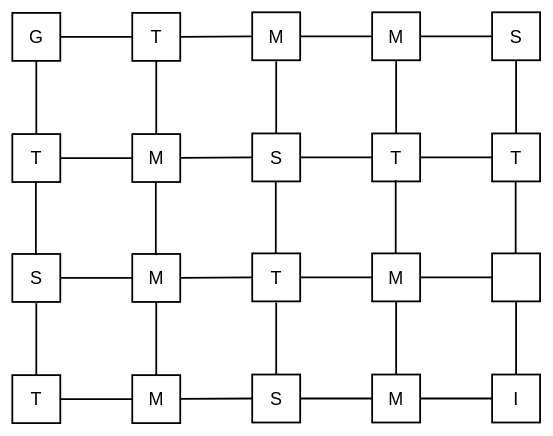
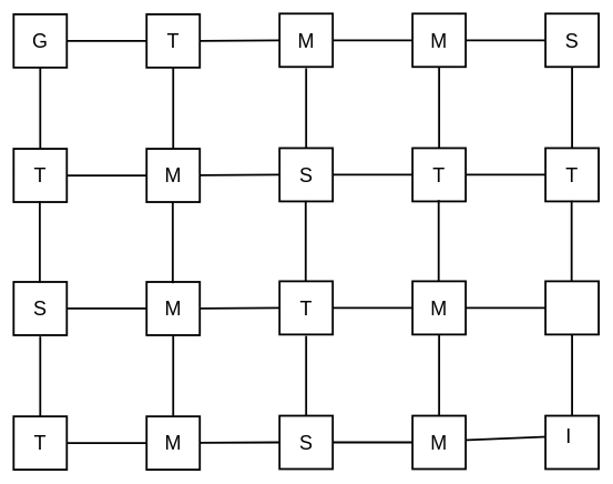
  <mxCell id="0" />
  <mxCell id="1" parent="0" />
  <mxCell id="2" style="edgeStyle=none;rounded=0;orthogonalLoop=1;jettySize=auto;html=1;entryX=0;entryY=0.5;entryDx=0;entryDy=0;fontSize=30;endArrow=blockThin;endFill=1;strokeColor=default;strokeWidth=3;" edge="1" parent="1" source="15" target="9"><mxGeometry relative="1" as="geometry" /></mxCell>
  <mxCell id="3" style="edgeStyle=none;rounded=0;orthogonalLoop=1;jettySize=auto;html=1;entryX=0;entryY=0.5;entryDx=0;entryDy=0;fontSize=30;endArrow=blockThin;endFill=1;strokeColor=default;strokeWidth=3;" edge="1" parent="1" source="6" target="13"><mxGeometry relative="1" as="geometry" /></mxCell>
  <mxCell id="4" style="edgeStyle=none;rounded=0;orthogonalLoop=1;jettySize=auto;html=1;entryX=0;entryY=0.5;entryDx=0;entryDy=0;fontSize=30;endArrow=blockThin;endFill=1;strokeColor=default;strokeWidth=3;" edge="1" parent="1" source="5" target="14"><mxGeometry relative="1" as="geometry" /></mxCell>
  <mxCell id="5" value="" style="whiteSpace=wrap;html=1;aspect=fixed;strokeWidth=3;" vertex="1" parent="1"><mxGeometry x="620" y="20" width="80" height="80" as="geometry" /></mxCell>
  <mxCell id="6" value="" style="whiteSpace=wrap;html=1;aspect=fixed;strokeWidth=3;" vertex="1" parent="1"><mxGeometry x="820" y="20" width="80" height="80" as="geometry" /></mxCell>
  <mxCell id="7" value="" style="whiteSpace=wrap;html=1;aspect=fixed;strokeWidth=3;" vertex="1" parent="1"><mxGeometry x="420" y="20" width="80" height="80" as="geometry" /></mxCell>
  <mxCell id="8" style="edgeStyle=none;rounded=0;orthogonalLoop=1;jettySize=auto;html=1;fontSize=30;endArrow=blockThin;endFill=1;strokeColor=default;strokeWidth=3;startSize=9;entryX=0;entryY=0.5;entryDx=0;entryDy=0;" edge="1" parent="1" source="9" target="11"><mxGeometry relative="1" as="geometry"><mxPoint x="410" y="262" as="targetPoint" /></mxGeometry></mxCell>
  <mxCell id="9" value="" style="whiteSpace=wrap;html=1;aspect=fixed;strokeWidth=3;" vertex="1" parent="1"><mxGeometry x="620" y="222" width="80" height="80" as="geometry" /></mxCell>
  <mxCell id="10" value="" style="whiteSpace=wrap;html=1;aspect=fixed;strokeWidth=3;" vertex="1" parent="1"><mxGeometry x="820" y="222" width="80" height="80" as="geometry" /></mxCell>
  <mxCell id="11" value="" style="whiteSpace=wrap;html=1;aspect=fixed;strokeWidth=3;" vertex="1" parent="1"><mxGeometry x="420" y="222" width="80" height="80" as="geometry" /></mxCell>
  <mxCell id="12" value="&lt;font style=&quot;font-size: 30px&quot;&gt;S&lt;/font&gt;" style="text;html=1;strokeColor=none;fillColor=none;align=center;verticalAlign=middle;whiteSpace=wrap;rounded=0;strokeWidth=3;" vertex="1" parent="1"><mxGeometry x="830" y="45" width="60" height="30" as="geometry" /></mxCell>
  <mxCell id="13" value="&lt;font style=&quot;font-size: 30px&quot;&gt;M&lt;/font&gt;" style="text;html=1;strokeColor=none;fillColor=none;align=center;verticalAlign=middle;whiteSpace=wrap;rounded=0;strokeWidth=3;" vertex="1" parent="1"><mxGeometry x="630" y="45" width="60" height="30" as="geometry" /></mxCell>
  <mxCell id="14" value="&lt;font style=&quot;font-size: 30px&quot;&gt;M&lt;/font&gt;" style="text;html=1;strokeColor=none;fillColor=none;align=center;verticalAlign=middle;whiteSpace=wrap;rounded=0;strokeWidth=3;" vertex="1" parent="1"><mxGeometry x="430" y="45" width="60" height="30" as="geometry" /></mxCell>
  <mxCell id="15" value="&lt;font style=&quot;font-size: 30px&quot;&gt;T&lt;/font&gt;" style="text;html=1;strokeColor=none;fillColor=none;align=center;verticalAlign=middle;whiteSpace=wrap;rounded=0;strokeWidth=3;" vertex="1" parent="1"><mxGeometry x="830" y="247" width="60" height="30" as="geometry" /></mxCell>
  <mxCell id="16" value="" style="endArrow=none;html=1;rounded=0;fontSize=30;startSize=9;strokeColor=default;strokeWidth=3;exitX=0.5;exitY=0;exitDx=0;exitDy=0;" edge="1" parent="1" source="11"><mxGeometry width="50" height="50" relative="1" as="geometry"><mxPoint x="460" y="212" as="sourcePoint" /><mxPoint x="460" y="102" as="targetPoint" /></mxGeometry></mxCell>
  <mxCell id="17" value="" style="endArrow=none;html=1;rounded=0;fontSize=30;startSize=9;strokeColor=default;strokeWidth=3;entryX=0.5;entryY=1;entryDx=0;entryDy=0;exitX=0.5;exitY=0;exitDx=0;exitDy=0;" edge="1" parent="1" source="9" target="5"><mxGeometry width="50" height="50" relative="1" as="geometry"><mxPoint x="660" y="212" as="sourcePoint" /><mxPoint x="700" y="142" as="targetPoint" /></mxGeometry></mxCell>
  <mxCell id="18" value="" style="endArrow=none;html=1;rounded=0;fontSize=30;startSize=9;strokeColor=default;strokeWidth=3;entryX=0.5;entryY=1;entryDx=0;entryDy=0;exitX=0.5;exitY=0;exitDx=0;exitDy=0;" edge="1" parent="1" source="10" target="6"><mxGeometry width="50" height="50" relative="1" as="geometry"><mxPoint x="840" y="202" as="sourcePoint" /><mxPoint x="890" y="152" as="targetPoint" /></mxGeometry></mxCell>
  <mxCell id="19" style="endArrow=none;html=1;fontFamily=Helvetica;fontSize=30;fontColor=rgb(0, 0, 0);align=center;endFill=1;strokeColor=rgb(0, 0, 0);strokeWidth=3;" edge="1" parent="1" source="20" target="26"><mxGeometry relative="1" as="geometry" /></mxCell>
  <mxCell id="20" value="" style="whiteSpace=wrap;html=1;aspect=fixed;strokeWidth=3;" vertex="1" parent="1"><mxGeometry y="21" width="80" height="80" as="geometry" x="220" /></mxCell>
  <mxCell id="21" value="" style="whiteSpace=wrap;html=1;aspect=fixed;strokeWidth=3;" vertex="1" parent="1"><mxGeometry x="20" y="21" width="80" height="80" as="geometry" /></mxCell>
  <mxCell id="22" style="edgeStyle=none;rounded=0;orthogonalLoop=1;jettySize=auto;html=1;fontSize=30;endArrow=blockThin;endFill=1;strokeColor=default;strokeWidth=3;startSize=9;entryX=0;entryY=0.5;entryDx=0;entryDy=0;" edge="1" parent="1" source="23" target="24"><mxGeometry relative="1" as="geometry"><mxPoint x="10" y="263" as="targetPoint" /></mxGeometry></mxCell>
  <mxCell id="23" value="" style="whiteSpace=wrap;html=1;aspect=fixed;strokeWidth=3;" vertex="1" parent="1"><mxGeometry y="223" width="80" height="80" as="geometry" x="220" /></mxCell>
  <mxCell id="24" value="" style="whiteSpace=wrap;html=1;aspect=fixed;strokeWidth=3;" vertex="1" parent="1"><mxGeometry x="20" y="223" width="80" height="80" as="geometry" /></mxCell>
  <mxCell id="25" value="&lt;font style=&quot;font-size: 30px&quot;&gt;T&lt;/font&gt;" style="text;html=1;strokeColor=none;fillColor=none;align=center;verticalAlign=middle;whiteSpace=wrap;rounded=0;strokeWidth=3;" vertex="1" parent="1"><mxGeometry x="230" y="46" width="60" height="30" as="geometry" /></mxCell>
  <mxCell id="26" value="&lt;font style=&quot;font-size: 30px&quot;&gt;G&lt;/font&gt;" style="text;html=1;strokeColor=none;fillColor=none;align=center;verticalAlign=middle;whiteSpace=wrap;rounded=0;strokeWidth=3;" vertex="1" parent="1"><mxGeometry x="30" y="46" width="60" height="30" as="geometry" /></mxCell>
  <mxCell id="27" value="" style="endArrow=none;html=1;rounded=0;fontSize=30;startSize=9;strokeColor=default;strokeWidth=3;entryX=0.5;entryY=1;entryDx=0;entryDy=0;exitX=0.5;exitY=0;exitDx=0;exitDy=0;" edge="1" parent="1" source="23" target="20"><mxGeometry width="50" height="50" relative="1" as="geometry"><mxPoint x="260" y="213" as="sourcePoint" /><mxPoint x="300" y="143" as="targetPoint" /></mxGeometry></mxCell>
  <mxCell id="28" value="" style="endArrow=none;html=1;rounded=0;fontSize=30;startSize=9;strokeColor=default;strokeWidth=3;entryX=0;entryY=0.5;entryDx=0;entryDy=0;exitX=1;exitY=0.5;exitDx=0;exitDy=0;" edge="1" parent="1" source="20" target="7"><mxGeometry width="50" height="50" relative="1" as="geometry"><mxPoint x="350" y="112" as="sourcePoint" /><mxPoint x="400" y="62" as="targetPoint" /></mxGeometry></mxCell>
  <mxCell id="29" value="" style="endArrow=none;html=1;rounded=0;fontSize=30;startSize=9;strokeColor=default;strokeWidth=3;entryX=0;entryY=0.5;entryDx=0;entryDy=0;" edge="1" parent="1" source="23" target="11"><mxGeometry width="50" height="50" relative="1" as="geometry"><mxPoint x="300" y="313" as="sourcePoint" /><mxPoint x="410" y="263" as="targetPoint" /></mxGeometry></mxCell>
  <mxCell id="30" value="&lt;font style=&quot;font-size: 30px&quot;&gt;T&lt;/font&gt;" style="text;html=1;strokeColor=none;fillColor=none;align=center;verticalAlign=middle;whiteSpace=wrap;rounded=0;strokeWidth=3;" vertex="1" parent="1"><mxGeometry x="630" y="248" width="60" height="30" as="geometry" /></mxCell>
  <mxCell id="31" value="&lt;font style=&quot;font-size: 30px&quot;&gt;S&lt;/font&gt;" style="text;html=1;strokeColor=none;fillColor=none;align=center;verticalAlign=middle;whiteSpace=wrap;rounded=0;strokeWidth=3;" vertex="1" parent="1"><mxGeometry x="430" y="247" width="60" height="30" as="geometry" /></mxCell>
  <mxCell id="32" value="&lt;font style=&quot;font-size: 30px&quot;&gt;M&lt;/font&gt;" style="text;html=1;strokeColor=none;fillColor=none;align=center;verticalAlign=middle;whiteSpace=wrap;rounded=0;strokeWidth=3;" vertex="1" parent="1"><mxGeometry x="230" y="248" width="60" height="30" as="geometry" /></mxCell>
  <mxCell id="33" value="&lt;font style=&quot;font-size: 30px&quot;&gt;T&lt;/font&gt;" style="text;html=1;strokeColor=none;fillColor=none;align=center;verticalAlign=middle;whiteSpace=wrap;rounded=0;strokeWidth=3;" vertex="1" parent="1"><mxGeometry x="30" y="248" width="60" height="30" as="geometry" /></mxCell>
  <mxCell id="34" style="edgeStyle=none;rounded=0;orthogonalLoop=1;jettySize=auto;html=1;entryX=0;entryY=0.5;entryDx=0;entryDy=0;fontSize=30;endArrow=blockThin;endFill=1;strokeColor=default;strokeWidth=3;" edge="1" parent="1" source="46" target="41"><mxGeometry relative="1" as="geometry" /></mxCell>
  <mxCell id="35" style="edgeStyle=none;rounded=0;orthogonalLoop=1;jettySize=auto;html=1;entryX=0;entryY=0.5;entryDx=0;entryDy=0;fontSize=30;endArrow=blockThin;endFill=1;strokeColor=default;strokeWidth=3;" edge="1" parent="1" source="38" target="44"><mxGeometry relative="1" as="geometry" /></mxCell>
  <mxCell id="36" style="edgeStyle=none;rounded=0;orthogonalLoop=1;jettySize=auto;html=1;entryX=0;entryY=0.5;entryDx=0;entryDy=0;fontSize=30;endArrow=blockThin;endFill=1;strokeColor=default;strokeWidth=3;" edge="1" parent="1" source="37" target="45"><mxGeometry relative="1" as="geometry" /></mxCell>
  <mxCell id="37" value="" style="whiteSpace=wrap;html=1;aspect=fixed;strokeWidth=3;" vertex="1" parent="1"><mxGeometry x="620" y="422" width="80" height="80" as="geometry" /></mxCell>
  <mxCell id="38" value="" style="whiteSpace=wrap;html=1;aspect=fixed;strokeWidth=3;" vertex="1" parent="1"><mxGeometry x="820" y="422" width="80" height="80" as="geometry" /></mxCell>
  <mxCell id="39" value="" style="whiteSpace=wrap;html=1;aspect=fixed;strokeWidth=3;" vertex="1" parent="1"><mxGeometry x="420" y="422" width="80" height="80" as="geometry" /></mxCell>
  <mxCell id="40" style="edgeStyle=none;rounded=0;orthogonalLoop=1;jettySize=auto;html=1;fontSize=30;endArrow=blockThin;endFill=1;strokeColor=default;strokeWidth=3;startSize=9;entryX=0;entryY=0.5;entryDx=0;entryDy=0;" edge="1" parent="1" source="41" target="43"><mxGeometry relative="1" as="geometry"><mxPoint x="410" y="664" as="targetPoint" /></mxGeometry></mxCell>
  <mxCell id="41" value="" style="whiteSpace=wrap;html=1;aspect=fixed;strokeWidth=3;" vertex="1" parent="1"><mxGeometry x="620" y="624" width="80" height="80" as="geometry" /></mxCell>
  <mxCell id="42" value="" style="whiteSpace=wrap;html=1;aspect=fixed;strokeWidth=3;" vertex="1" parent="1"><mxGeometry x="820" y="624" width="80" height="80" as="geometry" /></mxCell>
  <mxCell id="43" value="" style="whiteSpace=wrap;html=1;aspect=fixed;strokeWidth=3;" vertex="1" parent="1"><mxGeometry x="420" y="624" width="80" height="80" as="geometry" /></mxCell>
  <mxCell id="44" value="&lt;font style=&quot;font-size: 30px&quot;&gt;M&lt;/font&gt;" style="text;html=1;strokeColor=none;fillColor=none;align=center;verticalAlign=middle;whiteSpace=wrap;rounded=0;strokeWidth=3;" vertex="1" parent="1"><mxGeometry x="630" y="447" width="60" height="30" as="geometry" /></mxCell>
  <mxCell id="45" value="&lt;font style=&quot;font-size: 30px&quot;&gt;T&lt;/font&gt;" style="text;html=1;strokeColor=none;fillColor=none;align=center;verticalAlign=middle;whiteSpace=wrap;rounded=0;strokeWidth=3;" vertex="1" parent="1"><mxGeometry x="430" y="447" width="60" height="30" as="geometry" /></mxCell>
- <mxCell id="46" value="&lt;font style=&quot;font-size: 30px&quot;&gt;I&lt;/font&gt;" style="text;html=1;strokeColor=none;fillColor=none;align=center;verticalAlign=middle;whiteSpace=wrap;rounded=0;strokeWidth=3;" vertex="1" parent="1"><mxGeometry x="830" y="649" width="60" height="30" as="geometry" /></mxCell>
+ <mxCell id="46" value="&lt;font style=&quot;font-size: 30px&quot;&gt;I&lt;/font&gt;" style="text;html=1;strokeColor=none;fillColor=none;align=center;verticalAlign=middle;whiteSpace=wrap;rounded=0;strokeWidth=3;" vertex="1" parent="1"><mxGeometry x="825" y="639" width="60" height="30" as="geometry" /></mxCell>
  <mxCell id="47" value="" style="endArrow=none;html=1;rounded=0;fontSize=30;startSize=9;strokeColor=default;strokeWidth=3;exitX=0.5;exitY=0;exitDx=0;exitDy=0;" edge="1" parent="1" source="43"><mxGeometry width="50" height="50" relative="1" as="geometry"><mxPoint x="460" y="614" as="sourcePoint" /><mxPoint x="460" y="504" as="targetPoint" /></mxGeometry></mxCell>
  <mxCell id="48" value="" style="endArrow=none;html=1;rounded=0;fontSize=30;startSize=9;strokeColor=default;strokeWidth=3;entryX=0.5;entryY=1;entryDx=0;entryDy=0;exitX=0.5;exitY=0;exitDx=0;exitDy=0;" edge="1" parent="1" source="41" target="37"><mxGeometry width="50" height="50" relative="1" as="geometry"><mxPoint x="660" y="614" as="sourcePoint" /><mxPoint x="700" y="544" as="targetPoint" /></mxGeometry></mxCell>
  <mxCell id="49" value="" style="endArrow=none;html=1;rounded=0;fontSize=30;startSize=9;strokeColor=default;strokeWidth=3;entryX=0.5;entryY=1;entryDx=0;entryDy=0;exitX=0.5;exitY=0;exitDx=0;exitDy=0;" edge="1" parent="1" source="42" target="38"><mxGeometry width="50" height="50" relative="1" as="geometry"><mxPoint x="840" y="604" as="sourcePoint" /><mxPoint x="890" y="554" as="targetPoint" /></mxGeometry></mxCell>
  <mxCell id="50" style="endArrow=none;html=1;fontFamily=Helvetica;fontSize=30;fontColor=rgb(0, 0, 0);align=center;endFill=1;strokeColor=rgb(0, 0, 0);strokeWidth=3;" edge="1" parent="1" source="51" target="57"><mxGeometry relative="1" as="geometry" /></mxCell>
  <mxCell id="51" value="" style="whiteSpace=wrap;html=1;aspect=fixed;strokeWidth=3;" vertex="1" parent="1"><mxGeometry y="423" width="80" height="80" as="geometry" x="220" /></mxCell>
  <mxCell id="52" value="" style="whiteSpace=wrap;html=1;aspect=fixed;strokeWidth=3;" vertex="1" parent="1"><mxGeometry x="20" y="423" width="80" height="80" as="geometry" /></mxCell>
  <mxCell id="53" style="edgeStyle=none;rounded=0;orthogonalLoop=1;jettySize=auto;html=1;fontSize=30;endArrow=blockThin;endFill=1;strokeColor=default;strokeWidth=3;startSize=9;entryX=0;entryY=0.5;entryDx=0;entryDy=0;" edge="1" parent="1" source="54" target="55"><mxGeometry relative="1" as="geometry"><mxPoint x="10" y="665" as="targetPoint" /></mxGeometry></mxCell>
  <mxCell id="54" value="" style="whiteSpace=wrap;html=1;aspect=fixed;strokeWidth=3;" vertex="1" parent="1"><mxGeometry y="625" width="80" height="80" as="geometry" x="220" /></mxCell>
  <mxCell id="55" value="" style="whiteSpace=wrap;html=1;aspect=fixed;strokeWidth=3;" vertex="1" parent="1"><mxGeometry x="20" y="625" width="80" height="80" as="geometry" /></mxCell>
  <mxCell id="56" value="&lt;font style=&quot;font-size: 30px&quot;&gt;M&lt;/font&gt;" style="text;html=1;strokeColor=none;fillColor=none;align=center;verticalAlign=middle;whiteSpace=wrap;rounded=0;strokeWidth=3;" vertex="1" parent="1"><mxGeometry x="230" y="448" width="60" height="30" as="geometry" /></mxCell>
  <mxCell id="57" value="&lt;font style=&quot;font-size: 30px&quot;&gt;S&lt;/font&gt;" style="text;html=1;strokeColor=none;fillColor=none;align=center;verticalAlign=middle;whiteSpace=wrap;rounded=0;strokeWidth=3;" vertex="1" parent="1"><mxGeometry x="30" y="448" width="60" height="30" as="geometry" /></mxCell>
  <mxCell id="58" value="" style="endArrow=none;html=1;rounded=0;fontSize=30;startSize=9;strokeColor=default;strokeWidth=3;exitX=0.5;exitY=0;exitDx=0;exitDy=0;" edge="1" parent="1" source="55"><mxGeometry width="50" height="50" relative="1" as="geometry"><mxPoint x="60" y="615" as="sourcePoint" /><mxPoint x="60" y="505" as="targetPoint" /></mxGeometry></mxCell>
  <mxCell id="59" value="" style="endArrow=none;html=1;rounded=0;fontSize=30;startSize=9;strokeColor=default;strokeWidth=3;entryX=0.5;entryY=1;entryDx=0;entryDy=0;exitX=0.5;exitY=0;exitDx=0;exitDy=0;" edge="1" parent="1" source="54" target="51"><mxGeometry width="50" height="50" relative="1" as="geometry"><mxPoint x="260" y="615" as="sourcePoint" /><mxPoint x="300" y="545" as="targetPoint" /></mxGeometry></mxCell>
  <mxCell id="60" value="" style="endArrow=none;html=1;rounded=0;fontSize=30;startSize=9;strokeColor=default;strokeWidth=3;entryX=0;entryY=0.5;entryDx=0;entryDy=0;exitX=1;exitY=0.5;exitDx=0;exitDy=0;" edge="1" parent="1" source="51" target="39"><mxGeometry width="50" height="50" relative="1" as="geometry"><mxPoint x="350" y="514" as="sourcePoint" /><mxPoint x="400" y="464" as="targetPoint" /></mxGeometry></mxCell>
  <mxCell id="61" value="" style="endArrow=none;html=1;rounded=0;fontSize=30;startSize=9;strokeColor=default;strokeWidth=3;entryX=0;entryY=0.5;entryDx=0;entryDy=0;" edge="1" parent="1" source="54" target="43"><mxGeometry width="50" height="50" relative="1" as="geometry"><mxPoint x="300" y="715" as="sourcePoint" /><mxPoint x="410" y="665" as="targetPoint" /></mxGeometry></mxCell>
  <mxCell id="62" value="&lt;font style=&quot;font-size: 30px&quot;&gt;M&lt;/font&gt;" style="text;html=1;strokeColor=none;fillColor=none;align=center;verticalAlign=middle;whiteSpace=wrap;rounded=0;strokeWidth=3;" vertex="1" parent="1"><mxGeometry x="630" y="650" width="60" height="30" as="geometry" /></mxCell>
  <mxCell id="63" value="&lt;font style=&quot;font-size: 30px&quot;&gt;S&lt;/font&gt;" style="text;html=1;strokeColor=none;fillColor=none;align=center;verticalAlign=middle;whiteSpace=wrap;rounded=0;strokeWidth=3;" vertex="1" parent="1"><mxGeometry x="430" y="649" width="60" height="30" as="geometry" /></mxCell>
  <mxCell id="64" value="&lt;font style=&quot;font-size: 30px&quot;&gt;M&lt;/font&gt;" style="text;html=1;strokeColor=none;fillColor=none;align=center;verticalAlign=middle;whiteSpace=wrap;rounded=0;strokeWidth=3;" vertex="1" parent="1"><mxGeometry x="230" y="650" width="60" height="30" as="geometry" /></mxCell>
  <mxCell id="65" value="&lt;font style=&quot;font-size: 30px&quot;&gt;T&lt;/font&gt;" style="text;html=1;strokeColor=none;fillColor=none;align=center;verticalAlign=middle;whiteSpace=wrap;rounded=0;strokeWidth=3;" vertex="1" parent="1"><mxGeometry x="30" y="650" width="60" height="30" as="geometry" /></mxCell>
  <mxCell id="66" value="" style="endArrow=none;html=1;rounded=0;fontSize=30;startSize=9;strokeColor=default;strokeWidth=3;exitX=0.5;exitY=0;exitDx=0;exitDy=0;entryX=0.5;entryY=1;entryDx=0;entryDy=0;" edge="1" parent="1" source="24" target="21"><mxGeometry width="50" height="50" relative="1" as="geometry"><mxPoint x="30" y="152" as="sourcePoint" /><mxPoint x="80" y="102" as="targetPoint" /></mxGeometry></mxCell>
  <mxCell id="67" value="" style="endArrow=none;html=1;rounded=0;fontSize=30;startSize=9;strokeColor=default;strokeWidth=3;exitX=0.5;exitY=0;exitDx=0;exitDy=0;entryX=0.5;entryY=1;entryDx=0;entryDy=0;" edge="1" parent="1"><mxGeometry width="50" height="50" relative="1" as="geometry"><mxPoint x="59.29" y="424" as="sourcePoint" /><mxPoint x="59.29" y="302" as="targetPoint" /></mxGeometry></mxCell>
  <mxCell id="68" value="" style="endArrow=none;html=1;rounded=0;fontSize=30;startSize=9;strokeColor=default;strokeWidth=3;entryX=0.5;entryY=1;entryDx=0;entryDy=0;exitX=0.5;exitY=0;exitDx=0;exitDy=0;" edge="1" parent="1"><mxGeometry width="50" height="50" relative="1" as="geometry"><mxPoint x="859.29" y="423" as="sourcePoint" /><mxPoint x="859.29" y="301" as="targetPoint" /></mxGeometry></mxCell>
  <mxCell id="69" value="" style="endArrow=none;html=1;rounded=0;fontSize=30;startSize=9;strokeColor=default;strokeWidth=3;entryX=0.5;entryY=1;entryDx=0;entryDy=0;exitX=0.5;exitY=0;exitDx=0;exitDy=0;" edge="1" parent="1"><mxGeometry width="50" height="50" relative="1" as="geometry"><mxPoint x="659.29" y="422" as="sourcePoint" /><mxPoint x="659.29" y="300" as="targetPoint" /></mxGeometry></mxCell>
  <mxCell id="70" value="" style="endArrow=none;html=1;rounded=0;fontSize=30;startSize=9;strokeColor=default;strokeWidth=3;entryX=0.5;entryY=1;entryDx=0;entryDy=0;exitX=0.5;exitY=0;exitDx=0;exitDy=0;" edge="1" parent="1"><mxGeometry width="50" height="50" relative="1" as="geometry"><mxPoint x="459.29" y="423" as="sourcePoint" /><mxPoint x="459.29" y="301" as="targetPoint" /></mxGeometry></mxCell>
  <mxCell id="71" value="" style="endArrow=none;html=1;rounded=0;fontSize=30;startSize=9;strokeColor=default;strokeWidth=3;entryX=0.5;entryY=1;entryDx=0;entryDy=0;exitX=0.5;exitY=0;exitDx=0;exitDy=0;" edge="1" parent="1"><mxGeometry width="50" height="50" relative="1" as="geometry"><mxPoint x="259.29" y="425" as="sourcePoint" /><mxPoint x="259.29" y="303" as="targetPoint" /></mxGeometry></mxCell>
